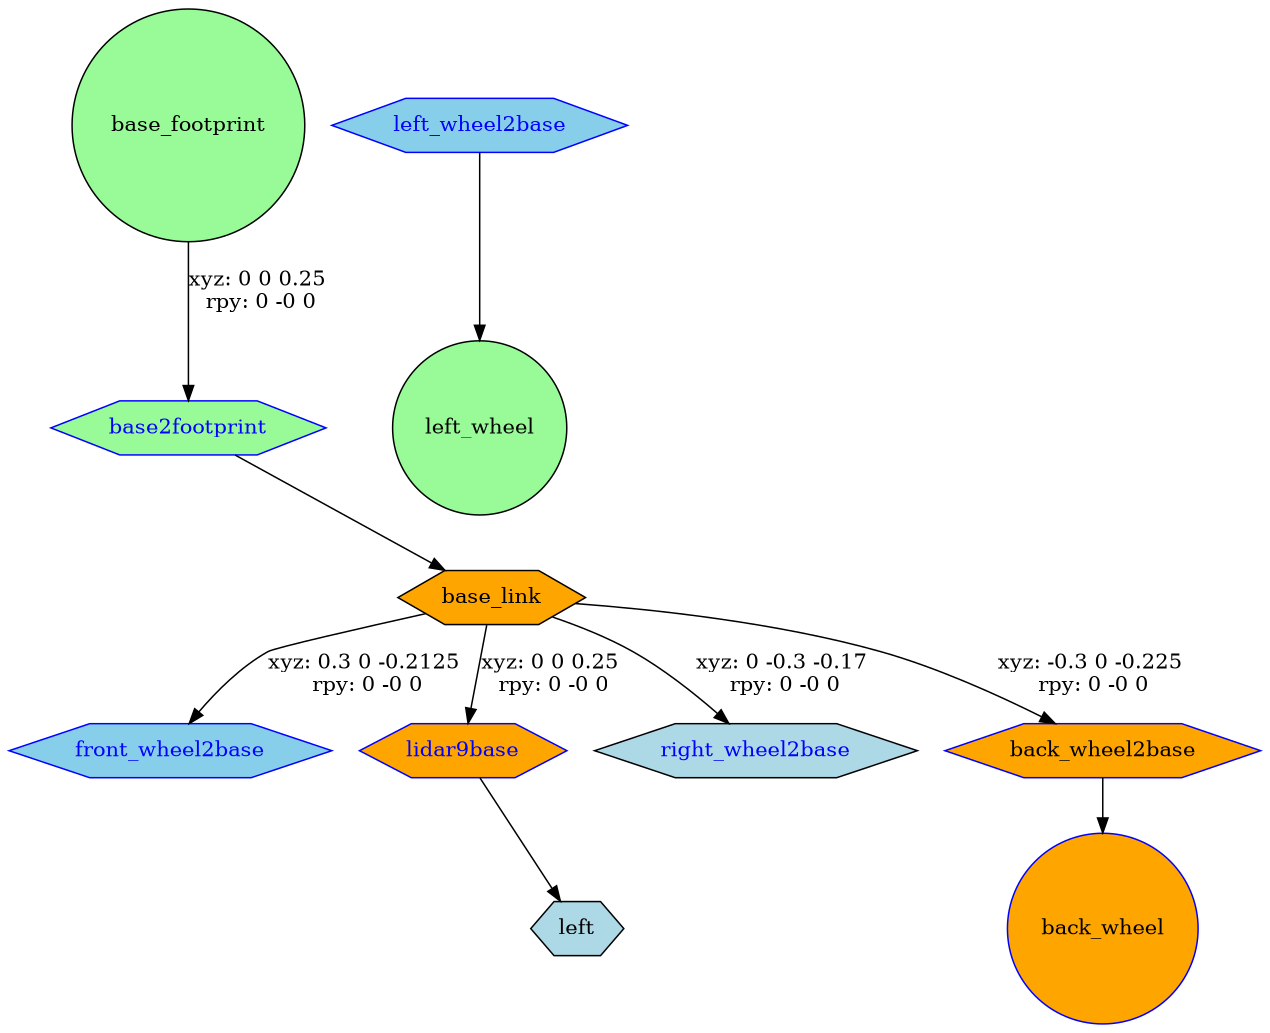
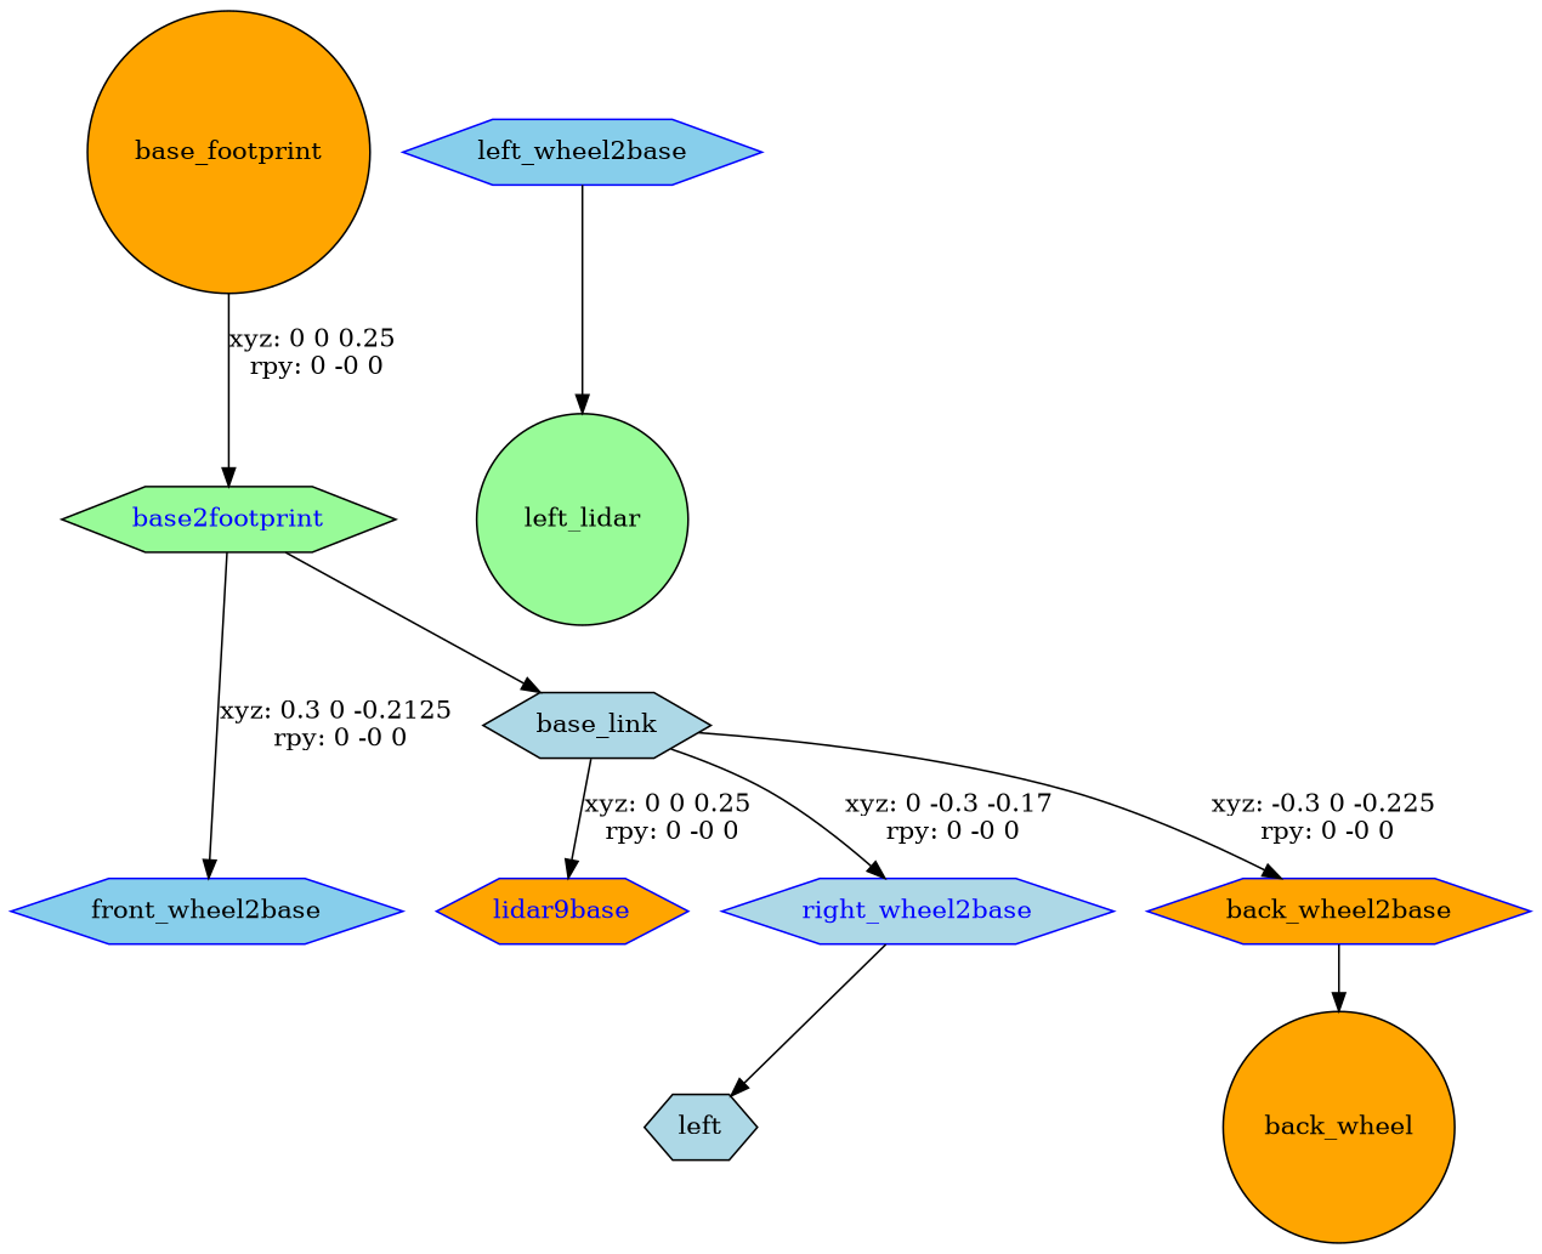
  digraph {
    node [fillcolor=orange shape=hexagon style=filled color=blue]
-   n1 [fillcolor=palegreen label=base_footprint shape=circle color=""]
-   base2footprint [fillcolor=palegreen fontcolor=blue]
-   n3 [label=base_link color=""]
+   n1 [label=base_footprint shape=circle color=""]
+   base2footprint [color=black fillcolor=palegreen fontcolor=blue]
+   n3 [fillcolor=lightblue label=base_link color=""]
    back_wheel2base [fontcolor=black]
-   front_wheel2base [fillcolor=skyblue fontcolor=blue]
+   front_wheel2base [fillcolor=skyblue fontcolor=black]
    n6 [fontcolor=blue label=lidar9base]
-   right_wheel2base [color=black fillcolor=lightblue fontcolor=blue]
-   n8 [label=back_wheel shape=circle]
-   left_wheel2base [fillcolor=skyblue fontcolor=blue]
-   n10 [fillcolor=palegreen label=left_wheel shape=circle color=""]
+   right_wheel2base [fillcolor=lightblue fontcolor=blue]
+   n8 [label=back_wheel shape=circle color=""]
+   left_wheel2base [fillcolor=skyblue fontcolor=black]
+   n10 [fillcolor=palegreen label=left_lidar shape=circle color=""]
    n11 [fillcolor=lightblue label=left color=""]
    n1 -> base2footprint [label="xyz: 0 0 0.25 \nrpy: 0 -0 0"]
    base2footprint -> n3
    n3 -> back_wheel2base [label="xyz: -0.3 0 -0.225 \nrpy: 0 -0 0"]
-   n3 -> front_wheel2base [label="xyz: 0.3 0 -0.2125 \nrpy: 0 -0 0"]
+   base2footprint -> front_wheel2base [label="xyz: 0.3 0 -0.2125 \nrpy: 0 -0 0"]
    n3 -> n6 [label="xyz: 0 0 0.25 \nrpy: 0 -0 0"]
    n3 -> right_wheel2base [label="xyz: 0 -0.3 -0.17 \nrpy: 0 -0 0"]
    back_wheel2base -> n8
-   n6 -> n11
+   right_wheel2base -> n11
    left_wheel2base -> n10
  }
